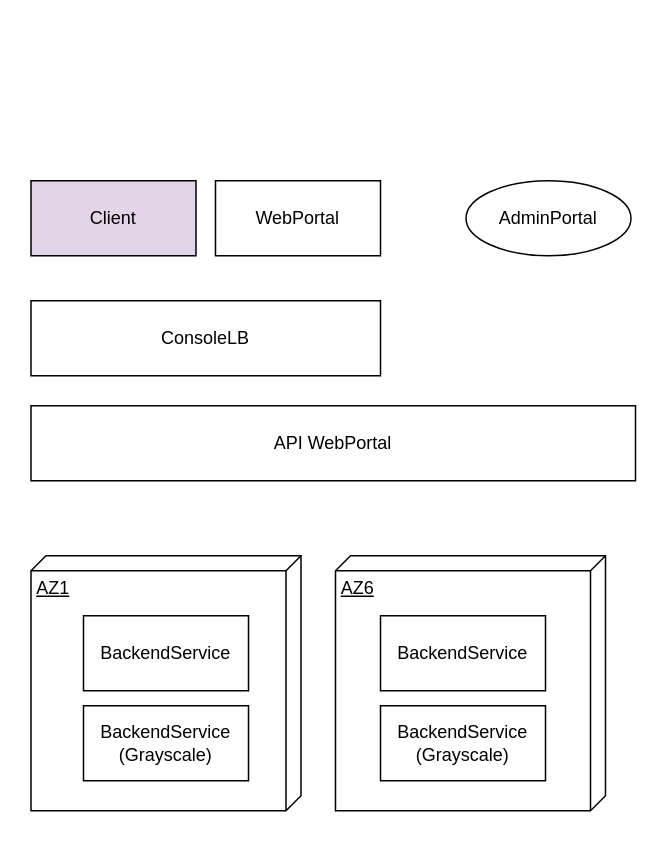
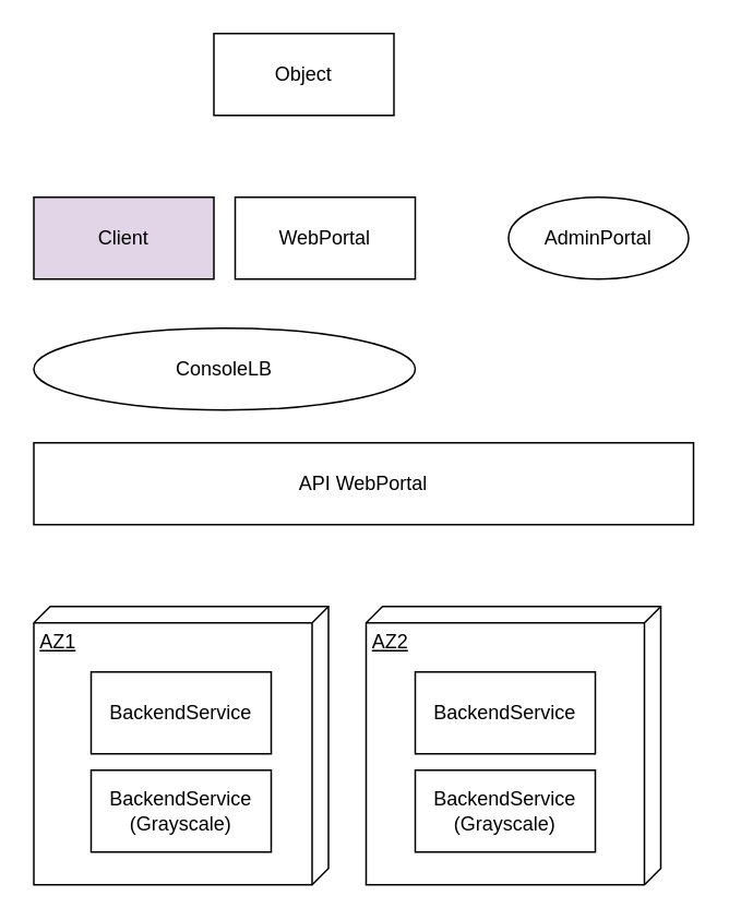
  <mxCell id="0" style=";html=1;" />
  <mxCell id="1" style=";html=1;" parent="0" />
  <mxCell id="2" value="Client" style="html=1;whiteSpace=wrap;fillColor=#e1d5e7;" vertex="1" parent="1"><mxGeometry x="20" y="120" width="110" height="50" as="geometry" /></mxCell>
+ <mxCell id="3" value="Object" style="html=1;whiteSpace=wrap;" vertex="1" parent="1"><mxGeometry x="130" y="20" width="110" height="50" as="geometry" /></mxCell>
  <mxCell id="4" value="WebPortal" style="html=1;whiteSpace=wrap;" vertex="1" parent="1"><mxGeometry x="143" y="120" width="110" height="50" as="geometry" /></mxCell>
  <mxCell id="5" value="AdminPortal" style="ellipse;html=1;whiteSpace=wrap;" vertex="1" parent="1"><mxGeometry x="310" y="120" width="110" height="50" as="geometry" /></mxCell>
- <mxCell id="6" value="ConsoleLB" style="html=1;whiteSpace=wrap;" vertex="1" parent="1"><mxGeometry x="20" y="200" width="233" height="50" as="geometry" /></mxCell>
+ <mxCell id="6" value="ConsoleLB" style="ellipse;html=1;whiteSpace=wrap;" vertex="1" parent="1"><mxGeometry x="20" y="200" width="233" height="50" as="geometry" /></mxCell>
  <mxCell id="7" value="API WebPortal" style="html=1;whiteSpace=wrap;" vertex="1" parent="1"><mxGeometry x="20" y="270" width="403" height="50" as="geometry" /></mxCell>
  <mxCell id="8" value="AZ1" style="verticalAlign=top;align=left;spacingTop=8;spacingLeft=2;spacingRight=12;shape=cube;size=10;direction=south;fontStyle=4;html=1;whiteSpace=wrap;" vertex="1" parent="1"><mxGeometry x="20" y="370" width="180" height="170" as="geometry" /></mxCell>
- <mxCell id="9" value="AZ6" style="verticalAlign=top;align=left;spacingTop=8;spacingLeft=2;spacingRight=12;shape=cube;size=10;direction=south;fontStyle=4;html=1;whiteSpace=wrap;" vertex="1" parent="1"><mxGeometry x="223" y="370" width="180" height="170" as="geometry" /></mxCell>
+ <mxCell id="9" value="AZ2" style="verticalAlign=top;align=left;spacingTop=8;spacingLeft=2;spacingRight=12;shape=cube;size=10;direction=south;fontStyle=4;html=1;whiteSpace=wrap;" vertex="1" parent="1"><mxGeometry x="223" y="370" width="180" height="170" as="geometry" /></mxCell>
  <mxCell id="10" value="BackendService" style="html=1;whiteSpace=wrap;" vertex="1" parent="1"><mxGeometry x="55" y="410" width="110" height="50" as="geometry" /></mxCell>
  <mxCell id="11" value="BackendService" style="html=1;whiteSpace=wrap;" vertex="1" parent="1"><mxGeometry x="253" y="410" width="110" height="50" as="geometry" /></mxCell>
  <mxCell id="12" value="BackendService&lt;div&gt;(Grayscale)&lt;/div&gt;" style="html=1;whiteSpace=wrap;" vertex="1" parent="1"><mxGeometry x="55" y="470" width="110" height="50" as="geometry" /></mxCell>
  <mxCell id="13" value="BackendService&lt;div&gt;(Grayscale)&lt;/div&gt;" style="html=1;whiteSpace=wrap;" vertex="1" parent="1"><mxGeometry x="253" y="470" width="110" height="50" as="geometry" /></mxCell>
